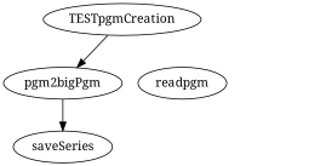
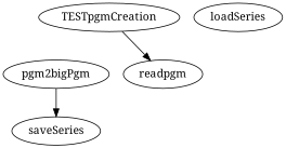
  digraph {
    fontname="Noto Serif"
    node [fontname="Noto Serif"]
    edge [fontname="Noto Serif"]
    TESTpgmCreation
    pgm2bigPgm
    saveSeries
+   loadSeries
    readpgm
-   TESTpgmCreation -> pgm2bigPgm
+   TESTpgmCreation -> readpgm
    pgm2bigPgm -> saveSeries
  }
